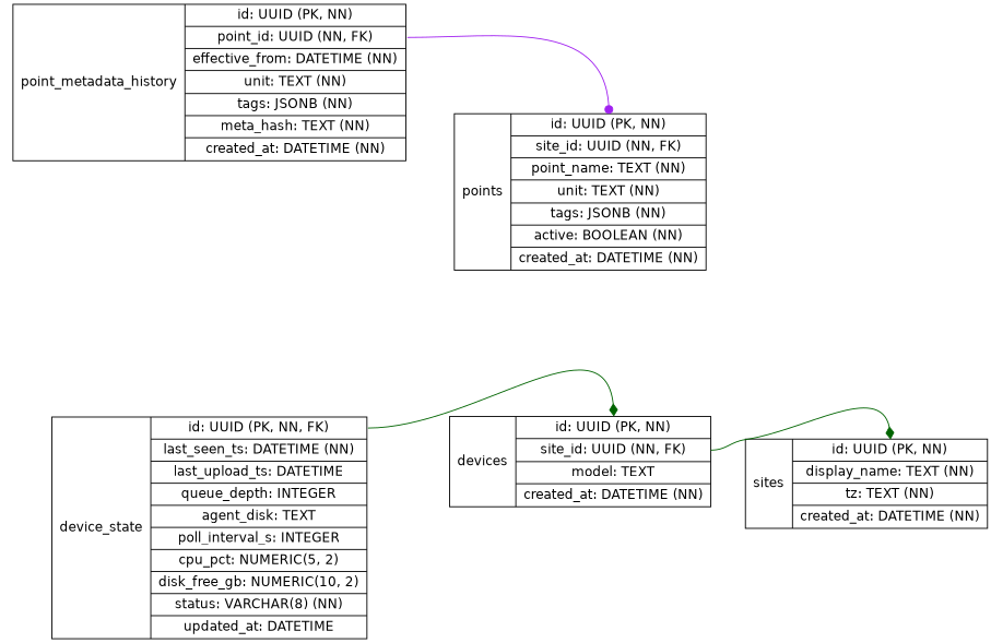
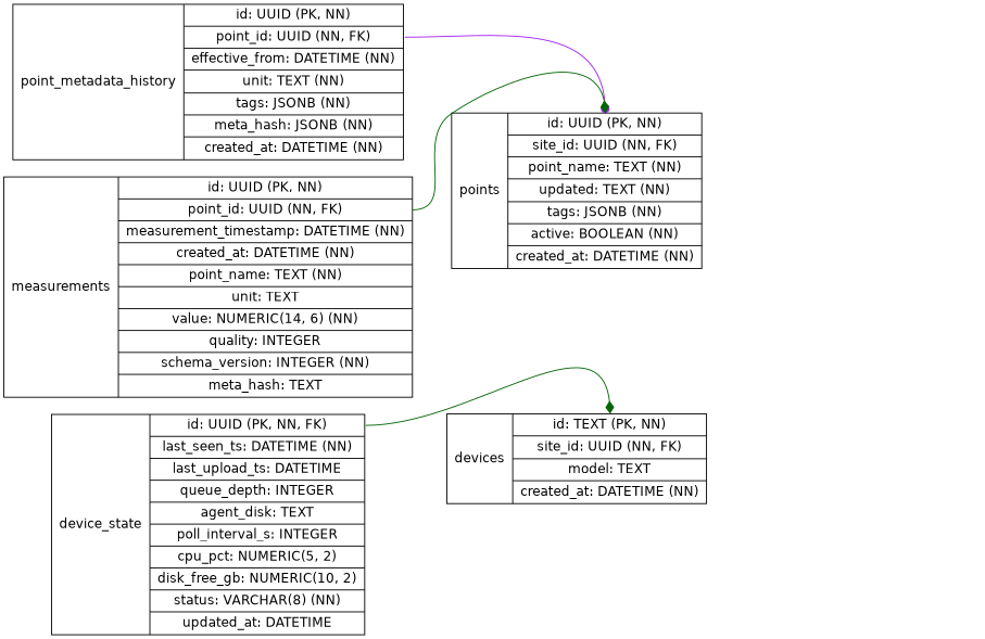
  digraph {
    rankdir=LR
    node [fontname=Helvetica shape=record]
    edge [arrowhead=diamond color=darkgreen headport=id tailport=point_id]
-   n1 [label="{sites|{<id> id: UUID (PK, NN)|<display_name> display_name: TEXT (NN)|<tz> tz: TEXT (NN)|<created_at> created_at: DATETIME (NN)}}"]
-   n2 [label="{devices|{<id> id: UUID (PK, NN)|<site_id> site_id: UUID (NN, FK)|<model> model: TEXT|<created_at> created_at: DATETIME (NN)}}"]
-   n3 [label="{points|{<id> id: UUID (PK, NN)|<site_id> site_id: UUID (NN, FK)|<point_name> point_name: TEXT (NN)|<unit> unit: TEXT (NN)|<tags> tags: JSONB (NN)|<active> active: BOOLEAN (NN)|<created_at> created_at: DATETIME (NN)}}"]
-   n4 [label="{point_metadata_history|{<id> id: UUID (PK, NN)|<point_id> point_id: UUID (NN, FK)|<effective_from> effective_from: DATETIME (NN)|<unit> unit: TEXT (NN)|<tags> tags: JSONB (NN)|<meta_hash> meta_hash: TEXT (NN)|<created_at> created_at: DATETIME (NN)}}"]
+   n2 [label="{devices|{<id> id: TEXT (PK, NN)|<site_id> site_id: UUID (NN, FK)|<model> model: TEXT|<created_at> created_at: DATETIME (NN)}}"]
+   n3 [label="{points|{<id> id: UUID (PK, NN)|<site_id> site_id: UUID (NN, FK)|<point_name> point_name: TEXT (NN)|<unit> updated: TEXT (NN)|<tags> tags: JSONB (NN)|<active> active: BOOLEAN (NN)|<created_at> created_at: DATETIME (NN)}}"]
+   n4 [label="{point_metadata_history|{<id> id: UUID (PK, NN)|<point_id> point_id: UUID (NN, FK)|<effective_from> effective_from: DATETIME (NN)|<unit> unit: TEXT (NN)|<tags> tags: JSONB (NN)|<meta_hash> meta_hash: JSONB (NN)|<created_at> created_at: DATETIME (NN)}}"]
+   n5 [label="{measurements|{<id> id: UUID (PK, NN)|<point_id> point_id: UUID (NN, FK)|<measurement_timestamp> measurement_timestamp: DATETIME (NN)|<created_at> created_at: DATETIME (NN)|<point_name> point_name: TEXT (NN)|<unit> unit: TEXT|<value> value: NUMERIC(14, 6) (NN)|<quality> quality: INTEGER|<schema_version> schema_version: INTEGER (NN)|<meta_hash> meta_hash: TEXT}}"]
    n6 [label="{device_state|{<id> id: UUID (PK, NN, FK)|<last_seen_ts> last_seen_ts: DATETIME (NN)|<last_upload_ts> last_upload_ts: DATETIME|<queue_depth> queue_depth: INTEGER|<agent_version> agent_disk: TEXT|<poll_interval_s> poll_interval_s: INTEGER|<cpu_pct> cpu_pct: NUMERIC(5, 2)|<disk_free_gb> disk_free_gb: NUMERIC(10, 2)|<status> status: VARCHAR(8) (NN)|<updated_at> updated_at: DATETIME}}"]
-   n2 -> n1 [tailport=site_id]
    n4 -> n3 [arrowhead=dot color=purple]
+   n5 -> n3
    n6 -> n2 [tailport=id]
  }
